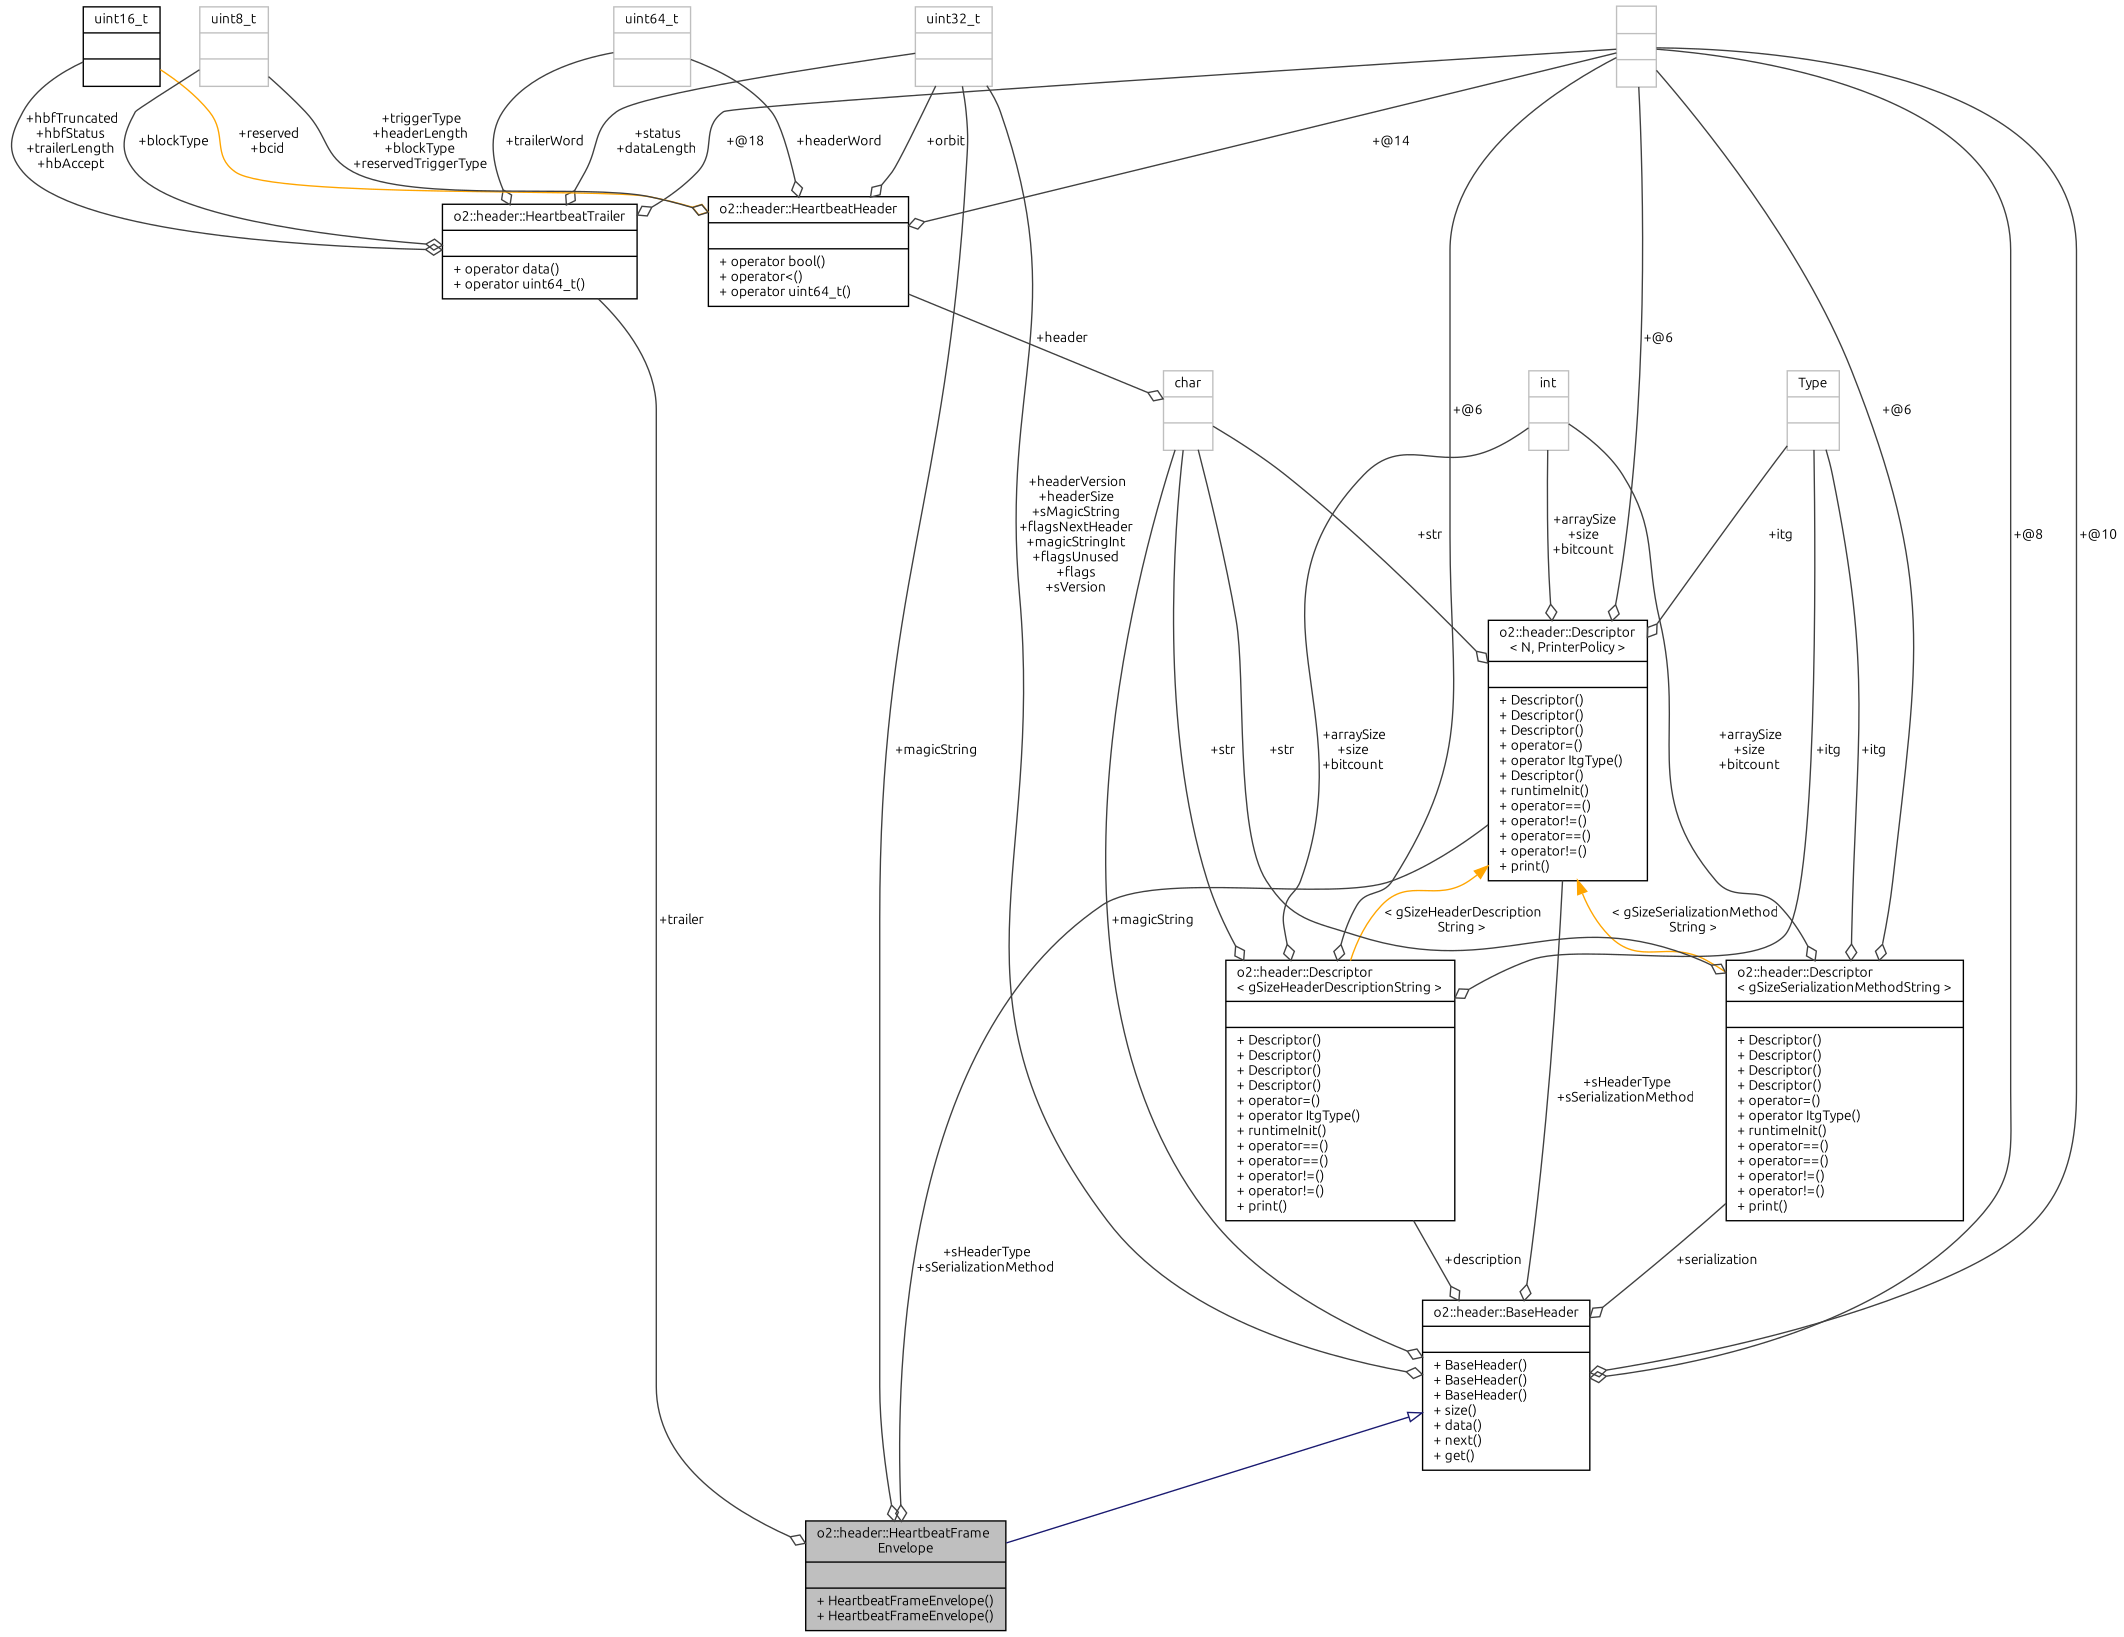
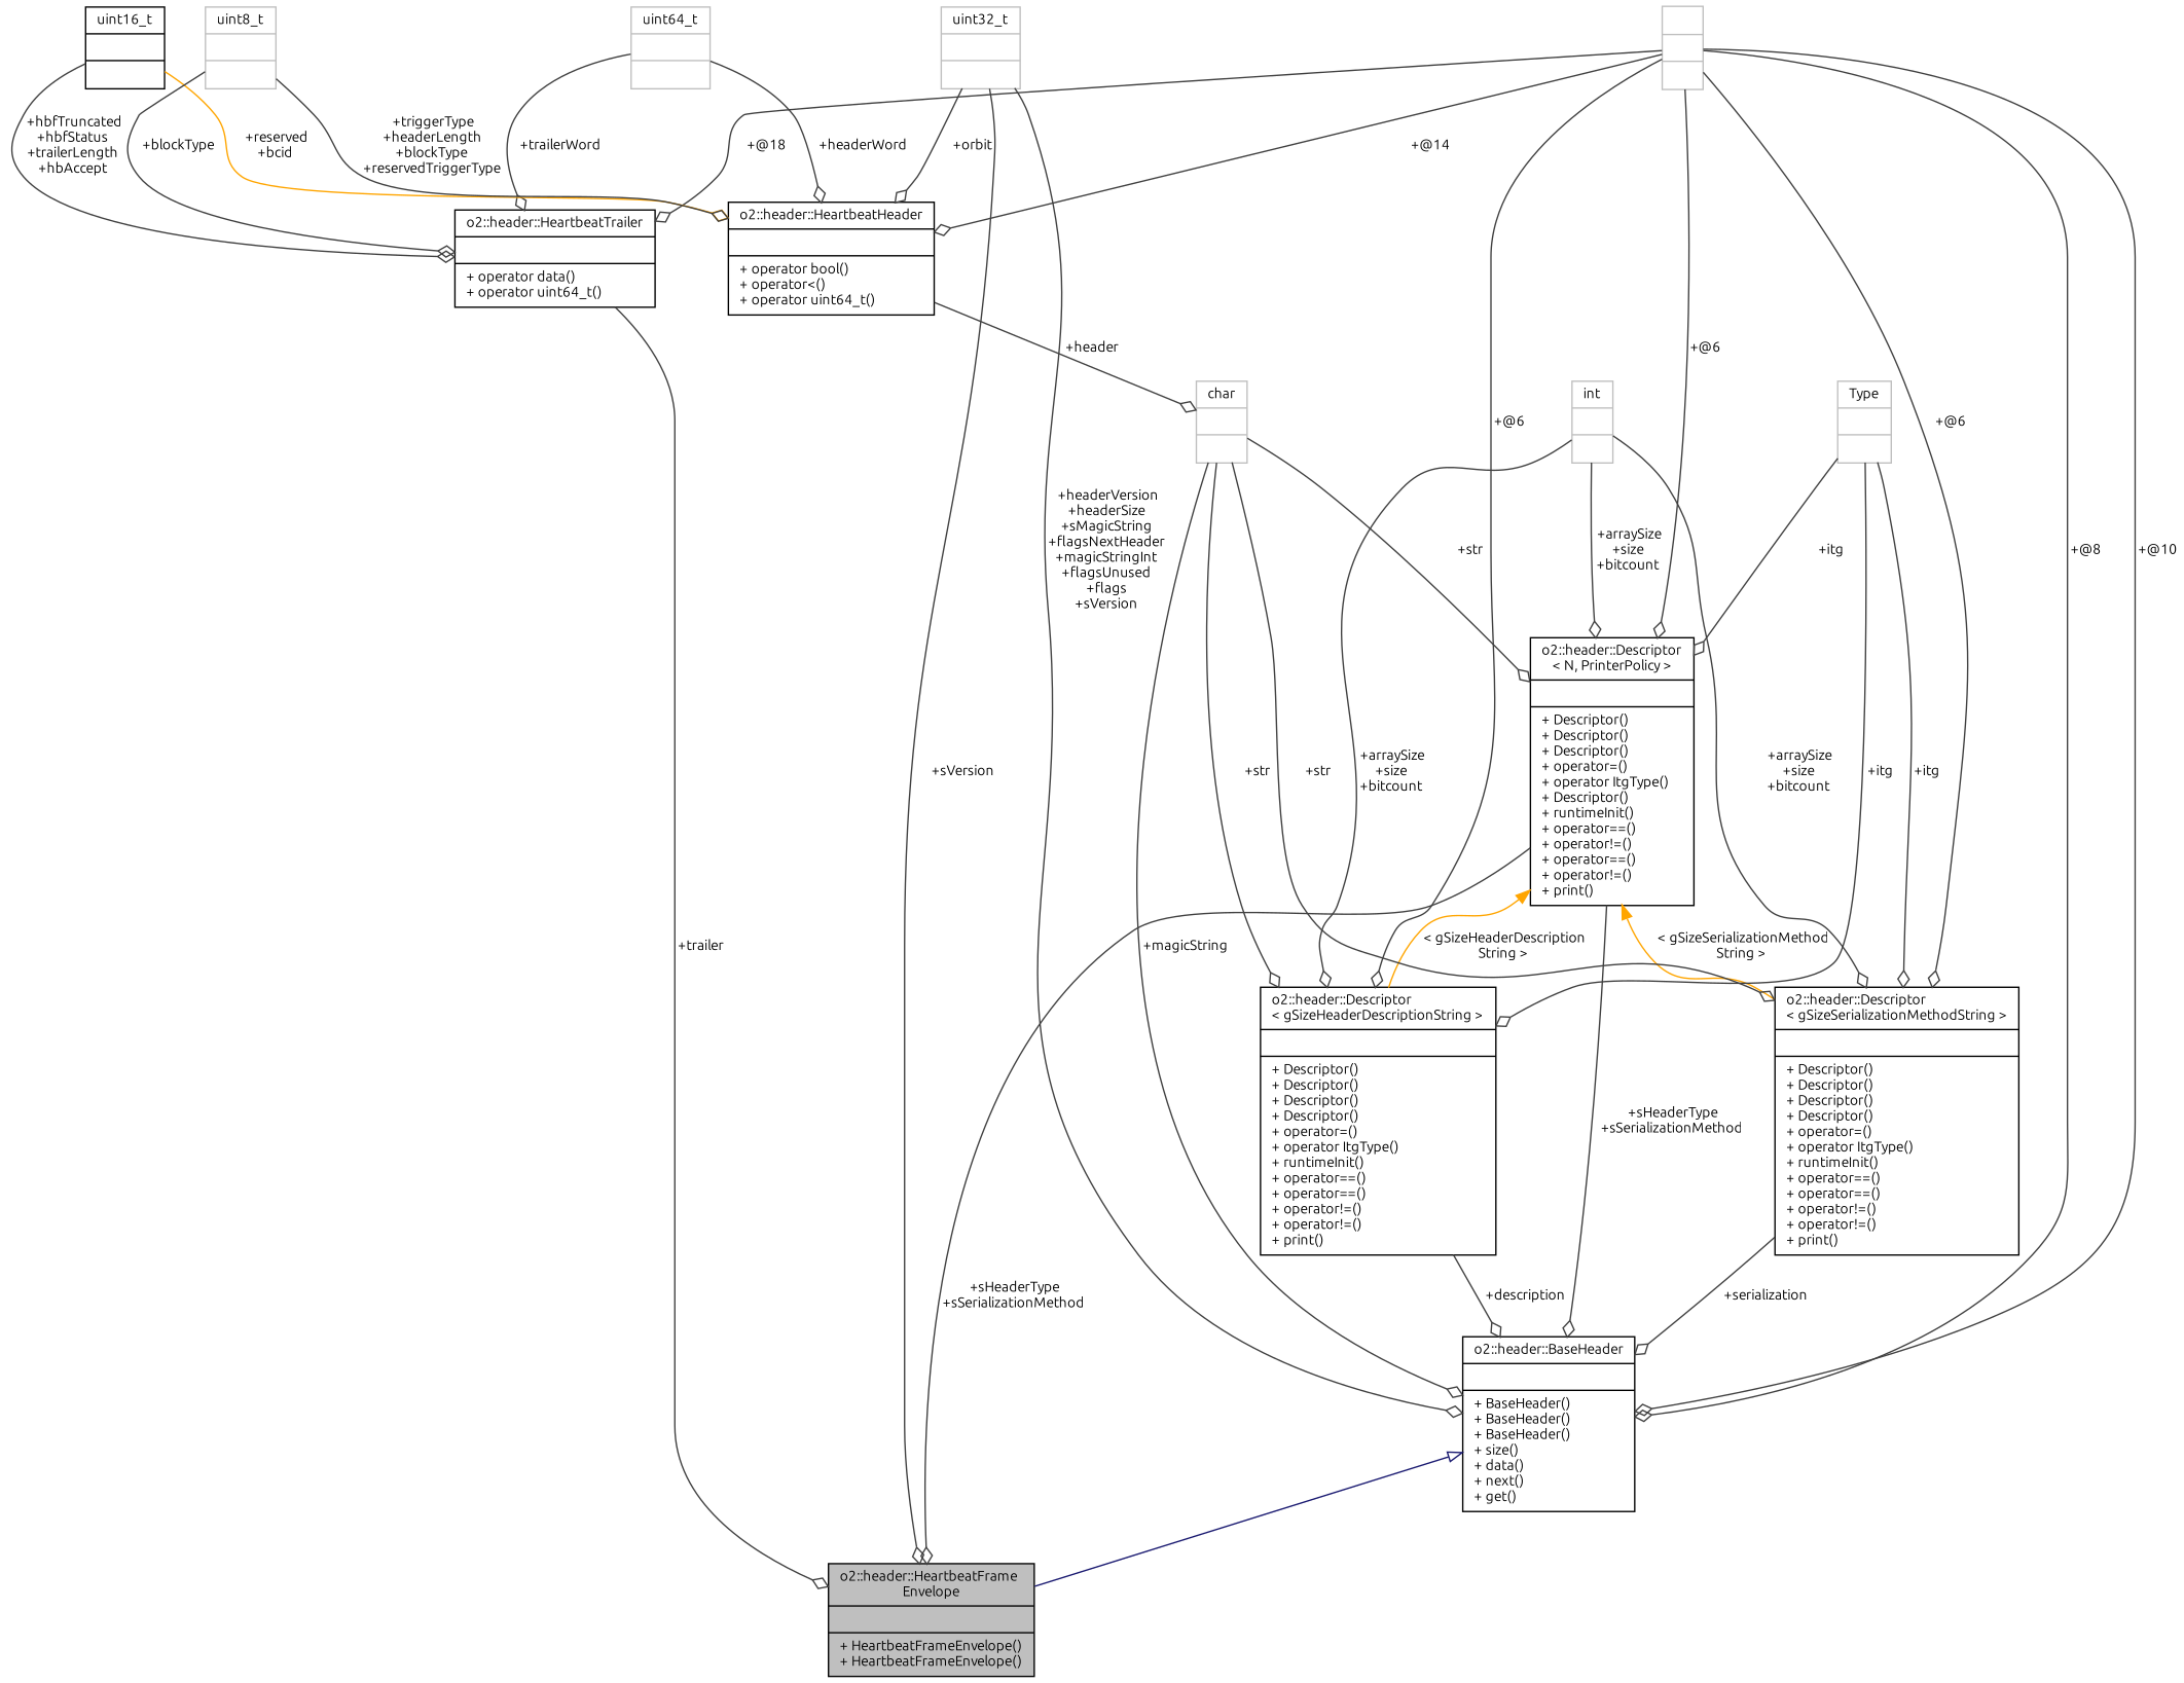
  digraph {
    fontname=Ubuntu
    node [color=black fontname=Ubuntu fontsize=10 shape=record]
    edge [color=grey25 fontname=Ubuntu fontsize=10 labelfontname=Helvetica labelfontsize=10 style=solid arrowhead=odiamond]
    n1 [fillcolor=grey75 fontcolor=black height=0.2 label="{o2::header::HeartbeatFrame\lEnvelope\n||+ HeartbeatFrameEnvelope()\l+ HeartbeatFrameEnvelope()\l}" style=filled width=0.4]
    n2 [height=0.2 label="{o2::header::BaseHeader\n||+ BaseHeader()\l+ BaseHeader()\l+ BaseHeader()\l+ size()\l+ data()\l+ next()\l+ get()\l}" width=0.4]
    n3 [height=0.2 label="{o2::header::Descriptor\l\< gSizeHeaderDescriptionString \>\n||+ Descriptor()\l+ Descriptor()\l+ Descriptor()\l+ Descriptor()\l+ operator=()\l+ operator ItgType()\l+ runtimeInit()\l+ operator==()\l+ operator==()\l+ operator!=()\l+ operator!=()\l+ print()\l}" width=0.4]
    n4 [color=grey75 height=0.2 label="{\n||}" width=0.4]
    n5 [height=0.2 label="{o2::header::Descriptor\l\< N, PrinterPolicy \>\n||+ Descriptor()\l+ Descriptor()\l+ Descriptor()\l+ operator=()\l+ operator ItgType()\l+ Descriptor()\l+ runtimeInit()\l+ operator==()\l+ operator!=()\l+ operator==()\l+ operator!=()\l+ print()\l}" width=0.4]
    n6 [height=0.2 label="{o2::header::Descriptor\l\< gSizeSerializationMethodString \>\n||+ Descriptor()\l+ Descriptor()\l+ Descriptor()\l+ Descriptor()\l+ operator=()\l+ operator ItgType()\l+ runtimeInit()\l+ operator==()\l+ operator==()\l+ operator!=()\l+ operator!=()\l+ print()\l}" width=0.4]
    n7 [height=0.2 label="{o2::header::HeartbeatHeader\n||+ operator bool()\l+ operator\<()\l+ operator uint64_t()\l}" width=0.4]
    n8 [height=0.2 label="{o2::header::HeartbeatTrailer\n||+ operator data()\l+ operator uint64_t()\l}" width=0.4]
    n9 [color=grey75 height=0.2 label="{char\n||}" width=0.4]
    n10 [color=grey75 height=0.2 label="{Type\n||}" width=0.4]
    n11 [color=grey75 height=0.2 label="{int\n||}" width=0.4]
    n12 [color=grey75 height=0.2 label="{uint32_t\n||}" width=0.4]
    n13 [color=grey75 height=0.2 label="{uint64_t\n||}" width=0.4]
    n14 [height=0.2 label="{uint16_t\n||}" width=0.4]
    n15 [color=grey75 height=0.2 label="{uint8_t\n||}" width=0.4]
    n2 -> n1 [arrowtail=onormal color=midnightblue dir=back arrowhead=""]
    n3 -> n2 [label=" +description"]
    n4 -> n2 [label=" +@8"]
    n4 -> n2 [label=" +@10"]
    n4 -> n3 [label=" +@6"]
    n4 -> n5 [label=" +@6"]
    n4 -> n6 [label=" +@6"]
    n4 -> n7 [label=" +@14"]
    n4 -> n8 [label=" +@18"]
    n5 -> n1 [label=" +sHeaderType\n+sSerializationMethod"]
    n5 -> n2 [label=" +sHeaderType\n+sSerializationMethod"]
    n5 -> n3 [color=orange dir=back label=" \< gSizeHeaderDescription\lString \>" arrowhead=""]
    n5 -> n6 [color=orange dir=back label=" \< gSizeSerializationMethod\lString \>" arrowhead=""]
    n6 -> n2 [label=" +serialization"]
    n7 -> n9 [label=" +header"]
    n8 -> n1 [label=" +trailer"]
    n9 -> n2 [label=" +magicString"]
    n9 -> n3 [label=" +str"]
    n9 -> n5 [label=" +str"]
    n9 -> n6 [label=" +str"]
    n10 -> n3 [label=" +itg"]
    n10 -> n5 [label=" +itg"]
    n10 -> n6 [label=" +itg"]
    n11 -> n3 [label=" +arraySize\n+size\n+bitcount"]
    n11 -> n5 [label=" +arraySize\n+size\n+bitcount"]
    n11 -> n6 [label=" +arraySize\n+size\n+bitcount"]
-   n12 -> n1 [label=" +magicString"]
+   n12 -> n1 [label=" +sVersion"]
    n12 -> n2 [label=" +headerVersion\n+headerSize\n+sMagicString\n+flagsNextHeader\n+magicStringInt\n+flagsUnused\n+flags\n+sVersion"]
    n12 -> n7 [label=" +orbit"]
-   n12 -> n8 [label=" +status\n+dataLength"]
    n13 -> n7 [label=" +headerWord"]
    n13 -> n8 [label=" +trailerWord"]
    n14 -> n7 [color=orange label=" +reserved\n+bcid"]
    n14 -> n8 [label=" +hbfTruncated\n+hbfStatus\n+trailerLength\n+hbAccept"]
    n15 -> n7 [label=" +triggerType\n+headerLength\n+blockType\n+reservedTriggerType"]
    n15 -> n8 [label=" +blockType"]
  }
